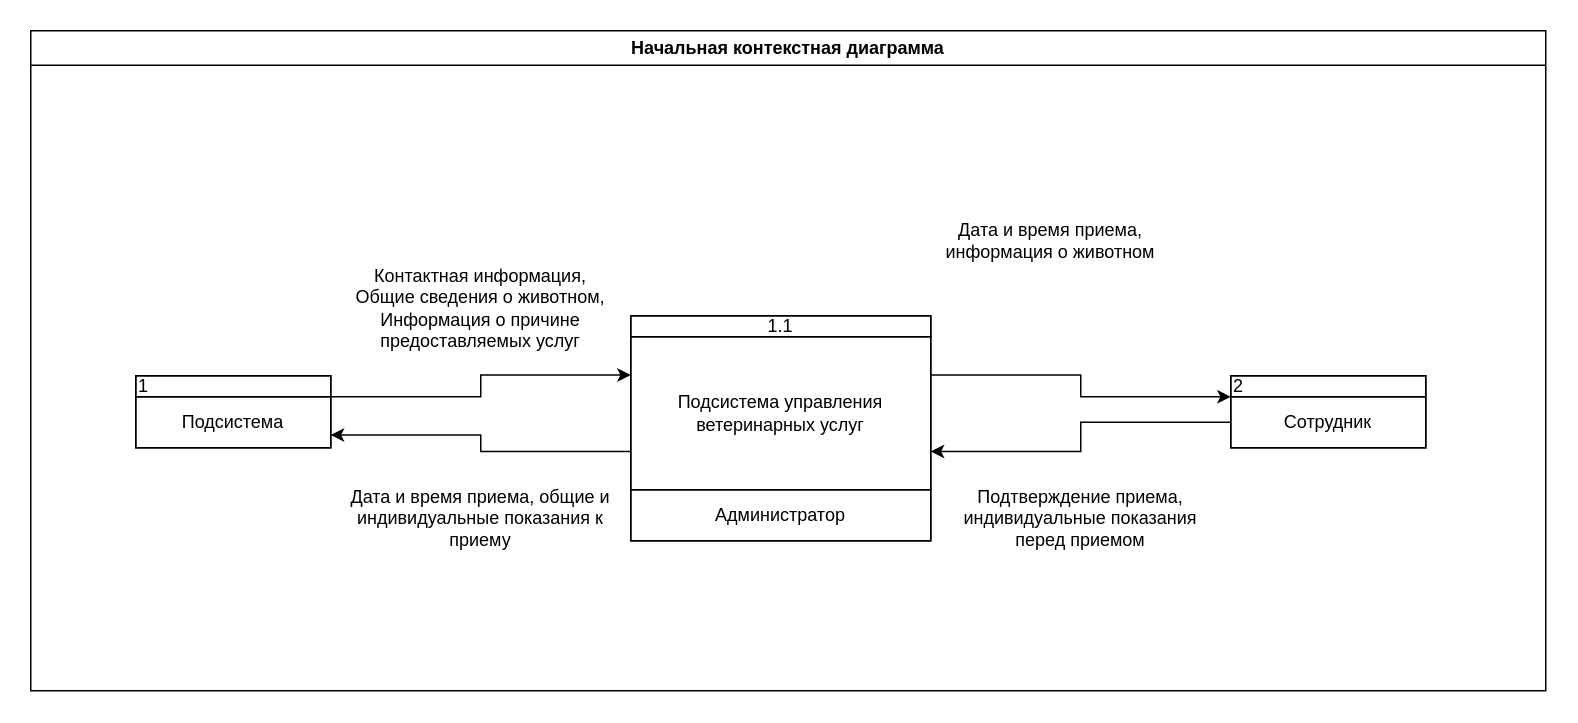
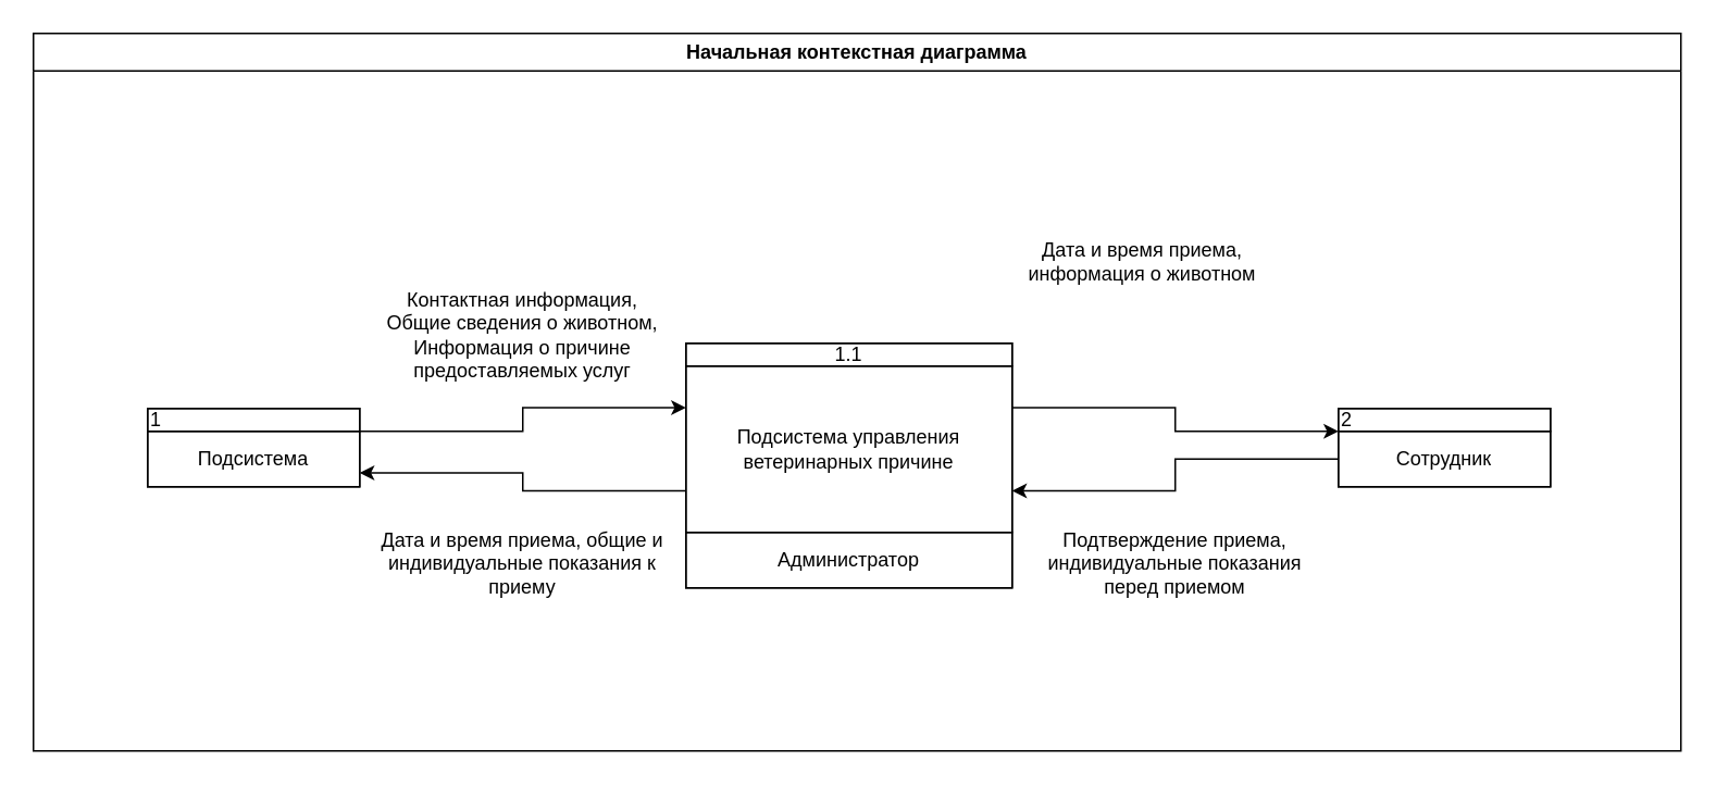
  <mxCell id="0" />
  <mxCell id="1" parent="0" />
  <mxCell id="2" value="" style="childLayout=tableLayout;recursiveResize=0;shadow=0;fillColor=none;" vertex="1" parent="1"><mxGeometry x="420" y="210" width="200" height="150" as="geometry" /></mxCell>
  <mxCell id="3" value="" style="shape=tableRow;horizontal=0;startSize=0;swimlaneHead=0;swimlaneBody=0;top=0;left=0;bottom=0;right=0;dropTarget=0;collapsible=0;recursiveResize=0;expand=0;fontStyle=0;fillColor=none;strokeColor=inherit;" vertex="1" parent="2"><mxGeometry width="200" height="14" as="geometry" /></mxCell>
  <mxCell id="4" value="1.1" style="connectable=0;recursiveResize=0;strokeColor=inherit;fillColor=none;align=center;whiteSpace=wrap;html=1;" vertex="1" parent="3"><mxGeometry width="200" height="14" as="geometry"><mxRectangle width="200" height="14" as="alternateBounds" /></mxGeometry></mxCell>
  <mxCell id="5" style="shape=tableRow;horizontal=0;startSize=0;swimlaneHead=0;swimlaneBody=0;top=0;left=0;bottom=0;right=0;dropTarget=0;collapsible=0;recursiveResize=0;expand=0;fontStyle=0;fillColor=none;strokeColor=inherit;" vertex="1" parent="2"><mxGeometry y="14" width="200" height="102" as="geometry" /></mxCell>
- <mxCell id="6" value="Подсистема управления ветеринарных услуг" style="connectable=0;recursiveResize=0;strokeColor=inherit;fillColor=none;align=center;whiteSpace=wrap;html=1;" vertex="1" parent="5"><mxGeometry width="200" height="102" as="geometry"><mxRectangle width="200" height="102" as="alternateBounds" /></mxGeometry></mxCell>
+ <mxCell id="6" value="Подсистема управления ветеринарных причине" style="connectable=0;recursiveResize=0;strokeColor=inherit;fillColor=none;align=center;whiteSpace=wrap;html=1;" vertex="1" parent="5"><mxGeometry width="200" height="102" as="geometry"><mxRectangle width="200" height="102" as="alternateBounds" /></mxGeometry></mxCell>
  <mxCell id="7" style="shape=tableRow;horizontal=0;startSize=0;swimlaneHead=0;swimlaneBody=0;top=0;left=0;bottom=0;right=0;dropTarget=0;collapsible=0;recursiveResize=0;expand=0;fontStyle=0;fillColor=none;strokeColor=inherit;" vertex="1" parent="2"><mxGeometry y="116" width="200" height="34" as="geometry" /></mxCell>
  <mxCell id="8" value="Администратор" style="connectable=0;recursiveResize=0;strokeColor=inherit;fillColor=none;align=center;whiteSpace=wrap;html=1;" vertex="1" parent="7"><mxGeometry width="200" height="34" as="geometry"><mxRectangle width="200" height="34" as="alternateBounds" /></mxGeometry></mxCell>
  <mxCell id="9" value="" style="childLayout=tableLayout;recursiveResize=0;shadow=0;fillColor=none;" vertex="1" parent="1"><mxGeometry x="90" y="250" width="130" height="48" as="geometry" /></mxCell>
  <mxCell id="10" value="" style="shape=tableRow;horizontal=0;startSize=0;swimlaneHead=0;swimlaneBody=0;top=0;left=0;bottom=0;right=0;dropTarget=0;collapsible=0;recursiveResize=0;expand=0;fontStyle=0;fillColor=none;strokeColor=inherit;" vertex="1" parent="9"><mxGeometry width="130" height="14" as="geometry" /></mxCell>
  <mxCell id="11" value="1" style="connectable=0;recursiveResize=0;strokeColor=inherit;fillColor=none;align=left;whiteSpace=wrap;html=1;" vertex="1" parent="10"><mxGeometry width="130" height="14" as="geometry"><mxRectangle width="130" height="14" as="alternateBounds" /></mxGeometry></mxCell>
  <mxCell id="12" style="shape=tableRow;horizontal=0;startSize=0;swimlaneHead=0;swimlaneBody=0;top=0;left=0;bottom=0;right=0;dropTarget=0;collapsible=0;recursiveResize=0;expand=0;fontStyle=0;fillColor=none;strokeColor=inherit;" vertex="1" parent="9"><mxGeometry y="14" width="130" height="34" as="geometry" /></mxCell>
  <mxCell id="13" value="Подсистема" style="connectable=0;recursiveResize=0;strokeColor=inherit;fillColor=none;align=center;whiteSpace=wrap;html=1;" vertex="1" parent="12"><mxGeometry width="130" height="34" as="geometry"><mxRectangle width="130" height="34" as="alternateBounds" /></mxGeometry></mxCell>
  <mxCell id="14" style="edgeStyle=orthogonalEdgeStyle;rounded=0;html=1;exitX=1;exitY=0;exitDx=0;exitDy=0;entryX=0;entryY=0.25;entryDx=0;entryDy=0;" edge="1" parent="1" source="12" target="5"><mxGeometry relative="1" as="geometry"><Array as="points"><mxPoint x="320" y="264" /><mxPoint x="320" y="250" /></Array></mxGeometry></mxCell>
  <mxCell id="15" style="edgeStyle=orthogonalEdgeStyle;rounded=0;html=1;exitX=1;exitY=0.75;exitDx=0;exitDy=0;entryX=0;entryY=0.75;entryDx=0;entryDy=0;startArrow=classic;startFill=1;endArrow=none;endFill=0;" edge="1" parent="1" source="12" target="5"><mxGeometry relative="1" as="geometry" /></mxCell>
  <mxCell id="16" value="Контактная информация, Общие сведения о животном,&lt;br&gt;Информация о причине предоставляемых услуг" style="text;html=1;strokeColor=none;fillColor=none;align=center;verticalAlign=middle;whiteSpace=wrap;rounded=0;" vertex="1" parent="1"><mxGeometry x="230" y="170" width="180" height="70" as="geometry" /></mxCell>
  <mxCell id="17" value="" style="childLayout=tableLayout;recursiveResize=0;shadow=0;fillColor=none;" vertex="1" parent="1"><mxGeometry x="820" y="250" width="130" height="48" as="geometry" /></mxCell>
  <mxCell id="18" value="" style="shape=tableRow;horizontal=0;startSize=0;swimlaneHead=0;swimlaneBody=0;top=0;left=0;bottom=0;right=0;dropTarget=0;collapsible=0;recursiveResize=0;expand=0;fontStyle=0;fillColor=none;strokeColor=inherit;" vertex="1" parent="17"><mxGeometry width="130" height="14" as="geometry" /></mxCell>
  <mxCell id="19" value="2" style="connectable=0;recursiveResize=0;strokeColor=inherit;fillColor=none;align=left;whiteSpace=wrap;html=1;" vertex="1" parent="18"><mxGeometry width="130" height="14" as="geometry"><mxRectangle width="130" height="14" as="alternateBounds" /></mxGeometry></mxCell>
  <mxCell id="20" style="shape=tableRow;horizontal=0;startSize=0;swimlaneHead=0;swimlaneBody=0;top=0;left=0;bottom=0;right=0;dropTarget=0;collapsible=0;recursiveResize=0;expand=0;fontStyle=0;fillColor=none;strokeColor=inherit;" vertex="1" parent="17"><mxGeometry y="14" width="130" height="34" as="geometry" /></mxCell>
  <mxCell id="21" value="Сотрудник" style="connectable=0;recursiveResize=0;strokeColor=inherit;fillColor=none;align=center;whiteSpace=wrap;html=1;" vertex="1" parent="20"><mxGeometry width="130" height="34" as="geometry"><mxRectangle width="130" height="34" as="alternateBounds" /></mxGeometry></mxCell>
  <mxCell id="22" style="edgeStyle=orthogonalEdgeStyle;rounded=0;html=1;exitX=1;exitY=0.25;exitDx=0;exitDy=0;entryX=0;entryY=0;entryDx=0;entryDy=0;" edge="1" parent="1" source="5" target="20"><mxGeometry relative="1" as="geometry"><Array as="points"><mxPoint x="720" y="249" /><mxPoint x="720" y="264" /></Array></mxGeometry></mxCell>
  <mxCell id="23" style="edgeStyle=orthogonalEdgeStyle;rounded=0;html=1;exitX=1;exitY=0.75;exitDx=0;exitDy=0;entryX=0;entryY=0.5;entryDx=0;entryDy=0;endArrow=none;endFill=0;startArrow=classic;startFill=1;" edge="1" parent="1" source="5" target="20"><mxGeometry relative="1" as="geometry"><Array as="points"><mxPoint x="720" y="301" /><mxPoint x="720" y="281" /></Array></mxGeometry></mxCell>
  <mxCell id="24" value="Дата и время приема, общие и индивидуальные показания к приему" style="text;html=1;strokeColor=none;fillColor=none;align=center;verticalAlign=middle;whiteSpace=wrap;rounded=0;" vertex="1" parent="1"><mxGeometry x="230" y="310" width="180" height="70" as="geometry" /></mxCell>
  <mxCell id="25" value="Дата и время приема, информация о животном" style="text;html=1;strokeColor=none;fillColor=none;align=center;verticalAlign=middle;whiteSpace=wrap;rounded=0;" vertex="1" parent="1"><mxGeometry x="610" y="125" width="180" height="70" as="geometry" /></mxCell>
  <mxCell id="26" value="Подтверждение приема, индивидуальные показания перед приемом" style="text;html=1;strokeColor=none;fillColor=none;align=center;verticalAlign=middle;whiteSpace=wrap;rounded=0;" vertex="1" parent="1"><mxGeometry x="630" y="310" width="180" height="70" as="geometry" /></mxCell>
  <mxCell id="27" value="Начальная контекстная диаграмма" style="swimlane;whiteSpace=wrap;html=1;" vertex="1" parent="1"><mxGeometry x="20" y="20" width="1010" height="440" as="geometry" /></mxCell>
